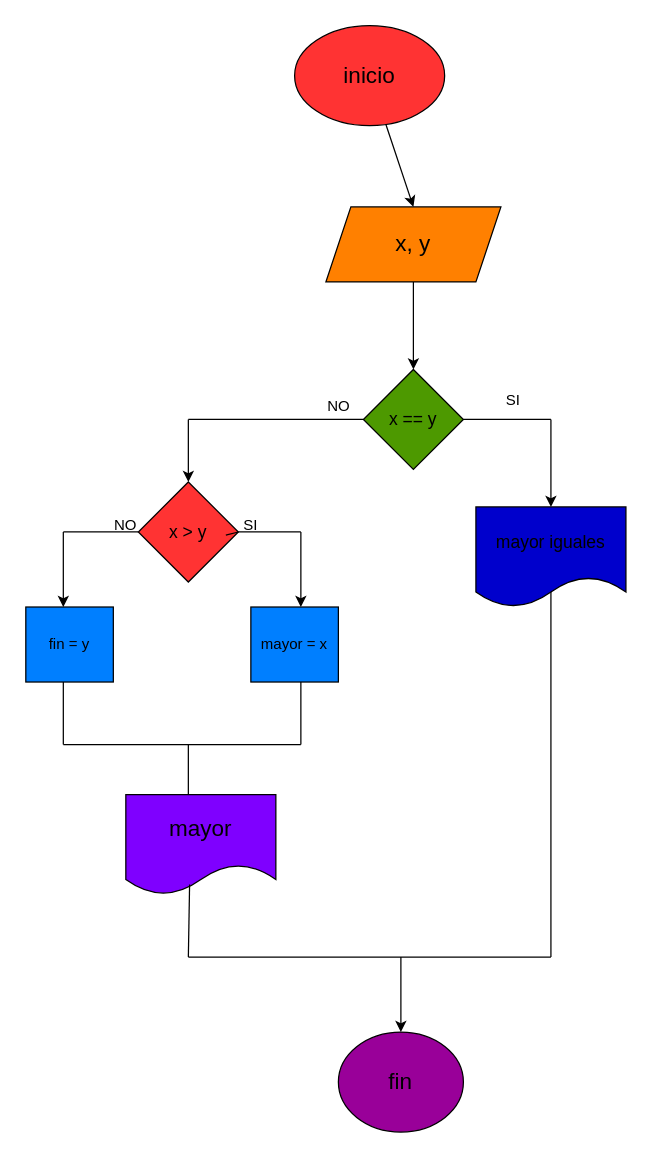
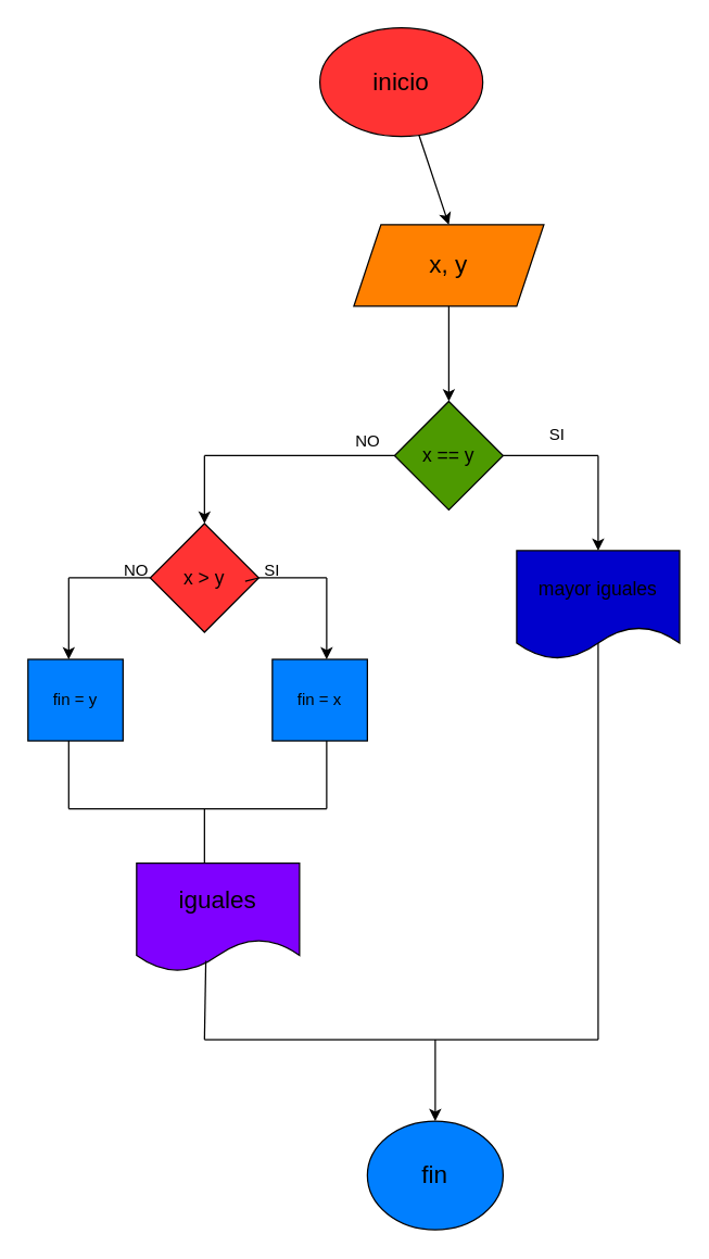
  <mxCell id="0" />
  <mxCell id="1" parent="0" />
  <mxCell id="2" value="" style="edgeStyle=none;html=1;" parent="1" source="3" edge="1"><mxGeometry relative="1" as="geometry"><mxPoint x="330" y="165" as="targetPoint" /></mxGeometry></mxCell>
  <mxCell id="3" value="&lt;font style=&quot;font-size: 18px;&quot;&gt;inicio&lt;/font&gt;" style="ellipse;whiteSpace=wrap;html=1;fillColor=#FF3333;" parent="1" vertex="1"><mxGeometry x="235" y="20" width="120" height="80" as="geometry" /></mxCell>
  <mxCell id="4" value="" style="edgeStyle=none;html=1;" parent="1" source="5" edge="1"><mxGeometry relative="1" as="geometry"><mxPoint x="330" y="295" as="targetPoint" /></mxGeometry></mxCell>
  <mxCell id="5" value="&lt;font style=&quot;font-size: 18px;&quot;&gt;x, y&lt;/font&gt;" style="shape=parallelogram;perimeter=parallelogramPerimeter;whiteSpace=wrap;html=1;fixedSize=1;fillColor=#FF8000;" parent="1" vertex="1"><mxGeometry x="260" y="165" width="140" height="60" as="geometry" /></mxCell>
  <mxCell id="6" value="" style="endArrow=none;html=1;exitX=1;exitY=0.5;exitDx=0;exitDy=0;" parent="1" edge="1"><mxGeometry width="50" height="50" relative="1" as="geometry"><mxPoint x="370" y="335" as="sourcePoint" /><mxPoint x="440" y="335" as="targetPoint" /></mxGeometry></mxCell>
  <mxCell id="7" value="" style="endArrow=classic;html=1;" parent="1" edge="1"><mxGeometry width="50" height="50" relative="1" as="geometry"><mxPoint x="440" y="335" as="sourcePoint" /><mxPoint x="440" y="405" as="targetPoint" /></mxGeometry></mxCell>
  <mxCell id="8" value="" style="endArrow=none;html=1;exitX=0;exitY=0.5;exitDx=0;exitDy=0;" parent="1" edge="1"><mxGeometry width="50" height="50" relative="1" as="geometry"><mxPoint x="290" y="335" as="sourcePoint" /><mxPoint x="150" y="335" as="targetPoint" /></mxGeometry></mxCell>
  <mxCell id="9" value="" style="endArrow=classic;html=1;entryX=0.5;entryY=0;entryDx=0;entryDy=0;" parent="1" target="16" edge="1"><mxGeometry width="50" height="50" relative="1" as="geometry"><mxPoint x="150" y="335" as="sourcePoint" /><mxPoint x="200" y="405" as="targetPoint" /></mxGeometry></mxCell>
  <mxCell id="10" value="" style="endArrow=none;html=1;entryX=0.5;entryY=1;entryDx=0;entryDy=0;" parent="1" edge="1"><mxGeometry width="50" height="50" relative="1" as="geometry"><mxPoint x="440" y="765" as="sourcePoint" /><mxPoint x="440" y="465" as="targetPoint" /></mxGeometry></mxCell>
  <mxCell id="11" value="" style="edgeStyle=none;html=1;" parent="1" edge="1"><mxGeometry relative="1" as="geometry"><mxPoint x="320" y="765" as="sourcePoint" /><mxPoint x="320" y="825" as="targetPoint" /></mxGeometry></mxCell>
- <mxCell id="12" value="&lt;font style=&quot;font-size: 18px;&quot;&gt;mayor&lt;/font&gt;" style="shape=document;whiteSpace=wrap;html=1;boundedLbl=1;fillColor=#7F00FF;" parent="1" vertex="1"><mxGeometry x="100" y="635" width="120" height="80" as="geometry" /></mxCell>
- <mxCell id="13" value="&lt;font style=&quot;font-size: 18px;&quot;&gt;fin&lt;/font&gt;" style="ellipse;whiteSpace=wrap;html=1;fillColor=#990099;" parent="1" vertex="1"><mxGeometry x="270" y="825" width="100" height="80" as="geometry" /></mxCell>
+ <mxCell id="12" value="&lt;font style=&quot;font-size: 18px;&quot;&gt;iguales&lt;/font&gt;" style="shape=document;whiteSpace=wrap;html=1;boundedLbl=1;fillColor=#7F00FF;" parent="1" vertex="1"><mxGeometry x="100" y="635" width="120" height="80" as="geometry" /></mxCell>
+ <mxCell id="13" value="&lt;font style=&quot;font-size: 18px;&quot;&gt;fin&lt;/font&gt;" style="ellipse;whiteSpace=wrap;html=1;fillColor=#007fff;" parent="1" vertex="1"><mxGeometry x="270" y="825" width="100" height="80" as="geometry" /></mxCell>
  <mxCell id="14" value="&lt;font style=&quot;font-size: 14px;&quot;&gt;x == y&lt;/font&gt;" style="rhombus;whiteSpace=wrap;html=1;fillColor=#4D9900;" parent="1" vertex="1"><mxGeometry x="290" y="295" width="80" height="80" as="geometry" /></mxCell>
  <mxCell id="15" value="SI" style="text;html=1;strokeColor=none;fillColor=none;align=center;verticalAlign=middle;whiteSpace=wrap;rounded=0;" parent="1" vertex="1"><mxGeometry x="380" y="305" width="60" height="30" as="geometry" /></mxCell>
  <mxCell id="16" value="x &amp;gt; y" style="rhombus;whiteSpace=wrap;html=1;fontSize=14;fillColor=#ff3333;" parent="1" vertex="1"><mxGeometry x="110" y="385" width="80" height="80" as="geometry" /></mxCell>
  <mxCell id="17" value="mayor iguales" style="shape=document;whiteSpace=wrap;html=1;boundedLbl=1;fontSize=14;fillColor=#0000CC;" parent="1" vertex="1"><mxGeometry x="380" y="405" width="120" height="80" as="geometry" /></mxCell>
  <mxCell id="18" value="" style="endArrow=none;html=1;startArrow=none;" edge="1" parent="1"><mxGeometry width="50" height="50" relative="1" as="geometry"><mxPoint x="240" y="425" as="sourcePoint" /><mxPoint x="190" y="425" as="targetPoint" /></mxGeometry></mxCell>
  <mxCell id="19" value="" style="endArrow=classic;html=1;" edge="1" parent="1"><mxGeometry width="50" height="50" relative="1" as="geometry"><mxPoint x="240" y="425" as="sourcePoint" /><mxPoint x="240" y="485" as="targetPoint" /></mxGeometry></mxCell>
- <mxCell id="20" value="mayor = x" style="rounded=0;whiteSpace=wrap;html=1;fillColor=#007FFF;" vertex="1" parent="1"><mxGeometry x="200" y="485" width="70" height="60" as="geometry" /></mxCell>
+ <mxCell id="20" value="fin = x" style="rounded=0;whiteSpace=wrap;html=1;fillColor=#007FFF;" vertex="1" parent="1"><mxGeometry x="200" y="485" width="70" height="60" as="geometry" /></mxCell>
  <mxCell id="21" value="" style="endArrow=none;html=1;exitX=0;exitY=0.5;exitDx=0;exitDy=0;" edge="1" parent="1" source="16"><mxGeometry width="50" height="50" relative="1" as="geometry"><mxPoint x="430" y="525" as="sourcePoint" /><mxPoint x="50" y="425" as="targetPoint" /></mxGeometry></mxCell>
  <mxCell id="22" value="" style="endArrow=classic;html=1;" edge="1" parent="1"><mxGeometry width="50" height="50" relative="1" as="geometry"><mxPoint x="50" y="425" as="sourcePoint" /><mxPoint x="50" y="485" as="targetPoint" /></mxGeometry></mxCell>
  <mxCell id="23" value="fin = y" style="rounded=0;whiteSpace=wrap;html=1;fillColor=#007FFF;" vertex="1" parent="1"><mxGeometry x="20" y="485" width="70" height="60" as="geometry" /></mxCell>
  <mxCell id="24" value="" style="endArrow=none;html=1;" edge="1" parent="1"><mxGeometry width="50" height="50" relative="1" as="geometry"><mxPoint x="50" y="545" as="sourcePoint" /><mxPoint x="50" y="595" as="targetPoint" /></mxGeometry></mxCell>
  <mxCell id="25" value="" style="endArrow=none;html=1;" edge="1" parent="1"><mxGeometry width="50" height="50" relative="1" as="geometry"><mxPoint x="240" y="545" as="sourcePoint" /><mxPoint x="240" y="595" as="targetPoint" /></mxGeometry></mxCell>
  <mxCell id="26" value="" style="endArrow=none;html=1;" edge="1" parent="1"><mxGeometry width="50" height="50" relative="1" as="geometry"><mxPoint x="50" y="595" as="sourcePoint" /><mxPoint x="240" y="595" as="targetPoint" /></mxGeometry></mxCell>
  <mxCell id="27" value="" style="endArrow=none;html=1;" edge="1" parent="1"><mxGeometry width="50" height="50" relative="1" as="geometry"><mxPoint x="150" y="595" as="sourcePoint" /><mxPoint x="150" y="635" as="targetPoint" /></mxGeometry></mxCell>
  <mxCell id="28" value="" style="endArrow=none;html=1;" edge="1" parent="1"><mxGeometry width="50" height="50" relative="1" as="geometry"><mxPoint x="150" y="765" as="sourcePoint" /><mxPoint x="440" y="765" as="targetPoint" /></mxGeometry></mxCell>
  <mxCell id="29" value="" style="endArrow=none;html=1;exitX=1;exitY=0.5;exitDx=0;exitDy=0;" edge="1" parent="1" source="16"><mxGeometry width="50" height="50" relative="1" as="geometry"><mxPoint x="190" y="425" as="sourcePoint" /><mxPoint x="180" y="427.5" as="targetPoint" /></mxGeometry></mxCell>
  <mxCell id="30" value="SI" style="text;html=1;strokeColor=none;fillColor=none;align=center;verticalAlign=middle;whiteSpace=wrap;rounded=0;" vertex="1" parent="1"><mxGeometry x="170" y="410" width="60" height="20" as="geometry" /></mxCell>
  <mxCell id="31" value="NO" style="text;html=1;strokeColor=none;fillColor=none;align=center;verticalAlign=middle;whiteSpace=wrap;rounded=0;" vertex="1" parent="1"><mxGeometry x="70" y="405" width="60" height="30" as="geometry" /></mxCell>
  <mxCell id="32" value="" style="endArrow=none;html=1;entryX=0.425;entryY=0.9;entryDx=0;entryDy=0;entryPerimeter=0;" edge="1" parent="1" target="12"><mxGeometry width="50" height="50" relative="1" as="geometry"><mxPoint x="150" y="765" as="sourcePoint" /><mxPoint x="360" y="685" as="targetPoint" /></mxGeometry></mxCell>
  <mxCell id="33" value="NO" style="text;html=1;align=center;verticalAlign=middle;resizable=0;points=[];autosize=1;strokeColor=none;fillColor=none;" vertex="1" parent="1"><mxGeometry x="250" y="310" width="40" height="30" as="geometry" /></mxCell>
